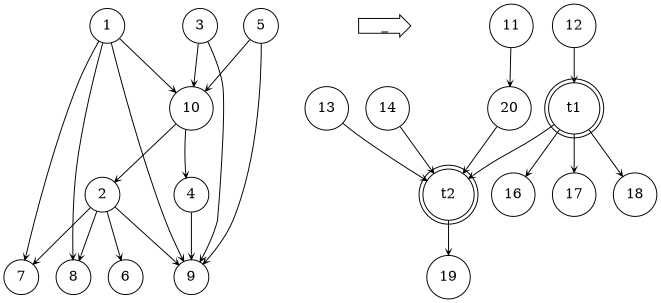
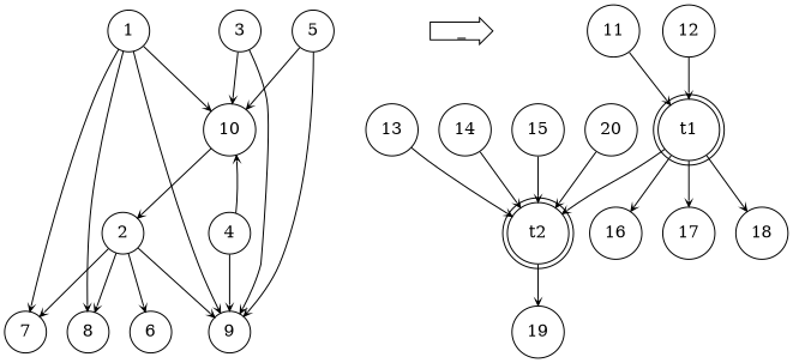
  digraph {
    node [shape=circle]
    edge [arrowhead=vee arrowsize=.5]
    1
    7
    8
    9
    10
    2
    6
    3
    4
    5
    _ [height=.2 shape=rarrow]
    t1 [height=.3 shape=doublecircle]
    11
    t2 [height=.3 shape=doublecircle]
    16
    17
    18
    12
    13
    19
    14
+   15
    20
    1 -> 7
    1 -> 8
    1 -> 9
    1 -> 10
    10 -> 2
    2 -> 7
    2 -> 8
    2 -> 9
    2 -> 6
    3 -> 9
    3 -> 10
    4 -> 9
-   10 -> 4
+   4 -> 10
    5 -> 9
    5 -> 10
    t1 -> t2
    t1 -> 16
    t1 -> 17
    t1 -> 18
-   11 -> 20
+   11 -> t1
    t2 -> 19
    12 -> t1
    13 -> t2
    14 -> t2
+   15 -> t2
    20 -> t2
  }
